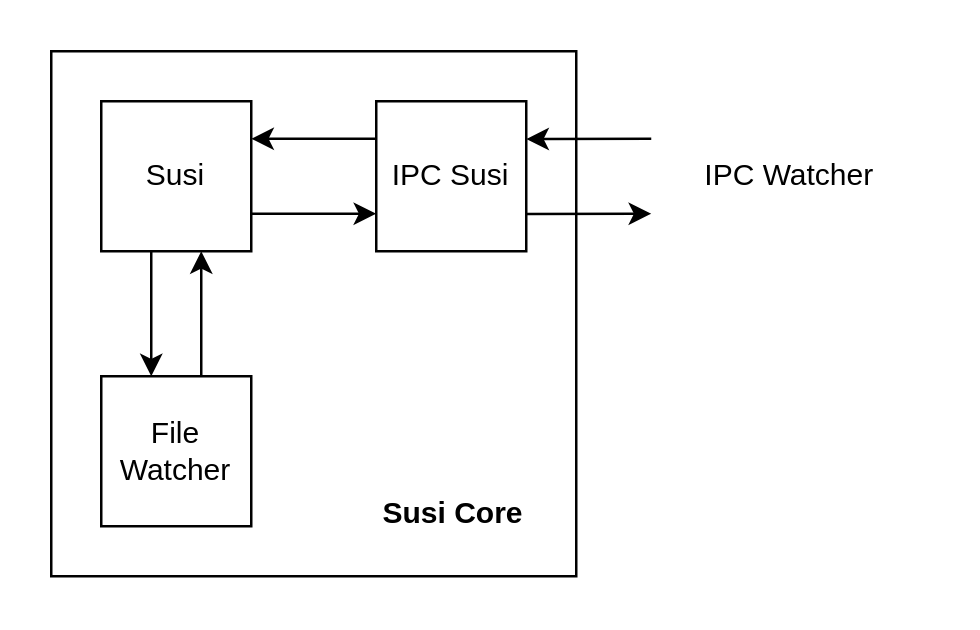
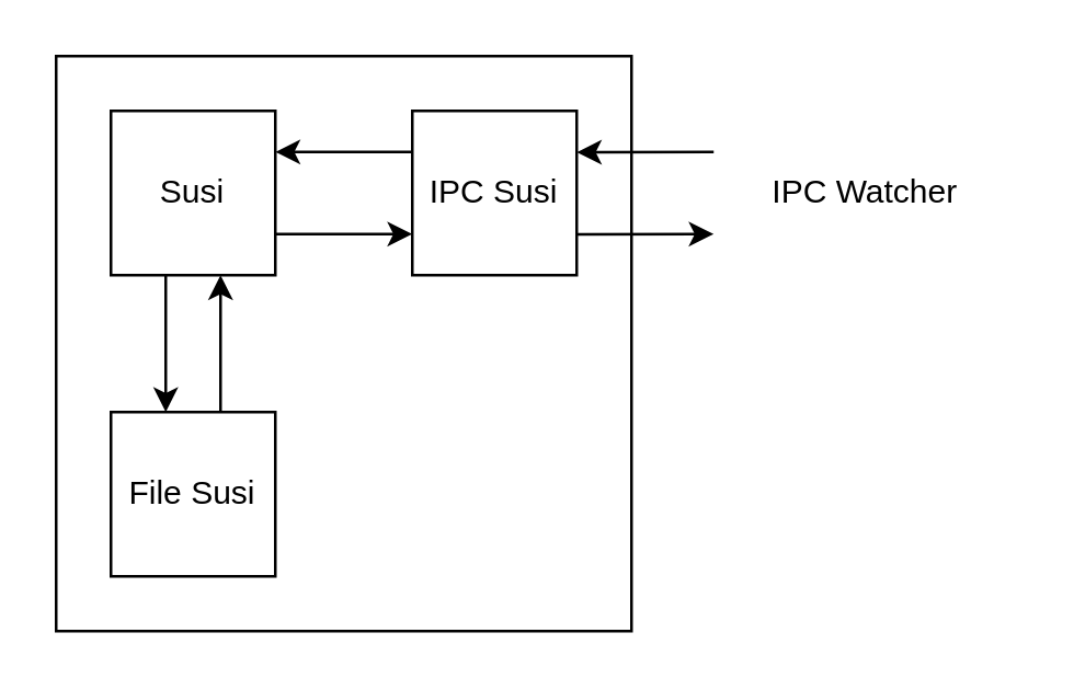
  <mxCell id="0" />
  <mxCell id="1" parent="0" />
  <mxCell id="2" value="" style="rounded=0;whiteSpace=wrap;html=1;" parent="1" vertex="1"><mxGeometry x="20" y="20" width="210" height="210" as="geometry" /></mxCell>
  <mxCell id="3" value="Susi" style="rounded=0;whiteSpace=wrap;html=1;" parent="1" vertex="1"><mxGeometry x="40" y="40" width="60" height="60" as="geometry" /></mxCell>
  <mxCell id="4" value="IPC Susi" style="rounded=0;whiteSpace=wrap;html=1;" parent="1" vertex="1"><mxGeometry x="150" y="40" width="60" height="60" as="geometry" /></mxCell>
- <mxCell id="5" value="File Watcher" style="rounded=0;whiteSpace=wrap;html=1;" parent="1" vertex="1"><mxGeometry x="40" y="150" width="60" height="60" as="geometry" /></mxCell>
+ <mxCell id="5" value="File Susi" style="rounded=0;whiteSpace=wrap;html=1;" parent="1" vertex="1"><mxGeometry x="40" y="150" width="60" height="60" as="geometry" /></mxCell>
  <mxCell id="6" value="" style="endArrow=classic;html=1;rounded=0;exitX=1;exitY=0.25;exitDx=0;exitDy=0;entryX=0;entryY=0.25;entryDx=0;entryDy=0;" parent="1" edge="1"><mxGeometry width="50" height="50" relative="1" as="geometry"><mxPoint x="100" y="85" as="sourcePoint" /><mxPoint x="150" y="85" as="targetPoint" /></mxGeometry></mxCell>
  <mxCell id="7" value="" style="endArrow=classic;html=1;rounded=0;entryX=1;entryY=0.75;entryDx=0;entryDy=0;exitX=0;exitY=0.75;exitDx=0;exitDy=0;" parent="1" edge="1"><mxGeometry width="50" height="50" relative="1" as="geometry"><mxPoint x="150" y="55" as="sourcePoint" /><mxPoint x="100" y="55" as="targetPoint" /></mxGeometry></mxCell>
  <mxCell id="8" value="" style="endArrow=classic;html=1;rounded=0;exitX=0.75;exitY=1;exitDx=0;exitDy=0;entryX=0.75;entryY=0;entryDx=0;entryDy=0;" parent="1" edge="1"><mxGeometry width="50" height="50" relative="1" as="geometry"><mxPoint x="60" y="100" as="sourcePoint" /><mxPoint x="60" y="150" as="targetPoint" /></mxGeometry></mxCell>
  <mxCell id="9" value="" style="endArrow=classic;html=1;rounded=0;exitX=0.25;exitY=0;exitDx=0;exitDy=0;entryX=0.25;entryY=1;entryDx=0;entryDy=0;" parent="1" edge="1"><mxGeometry width="50" height="50" relative="1" as="geometry"><mxPoint x="80" y="150" as="sourcePoint" /><mxPoint x="80" y="100" as="targetPoint" /></mxGeometry></mxCell>
- <mxCell id="10" value="Susi Core" style="text;html=1;align=right;verticalAlign=middle;resizable=0;points=[];autosize=1;strokeColor=none;fillColor=none;fontStyle=1" parent="1" vertex="1"><mxGeometry x="130" y="190" width="80" height="30" as="geometry" /></mxCell>
  <mxCell id="11" value="" style="endArrow=classic;html=1;rounded=0;exitX=1;exitY=0.25;exitDx=0;exitDy=0;entryX=0;entryY=0.25;entryDx=0;entryDy=0;" parent="1" edge="1"><mxGeometry width="50" height="50" relative="1" as="geometry"><mxPoint x="210" y="85.14" as="sourcePoint" /><mxPoint x="260" y="85" as="targetPoint" /></mxGeometry></mxCell>
  <mxCell id="12" value="" style="endArrow=classic;html=1;rounded=0;entryX=1;entryY=0.75;entryDx=0;entryDy=0;exitX=0;exitY=0.75;exitDx=0;exitDy=0;" parent="1" edge="1"><mxGeometry width="50" height="50" relative="1" as="geometry"><mxPoint x="260" y="55" as="sourcePoint" /><mxPoint x="210" y="55.14" as="targetPoint" /></mxGeometry></mxCell>
  <mxCell id="13" value="IPC Watcher" style="text;html=1;align=center;verticalAlign=middle;resizable=0;points=[];autosize=1;strokeColor=none;fillColor=none;" parent="1" vertex="1"><mxGeometry x="260" y="55" width="110" height="30" as="geometry" /></mxCell>
